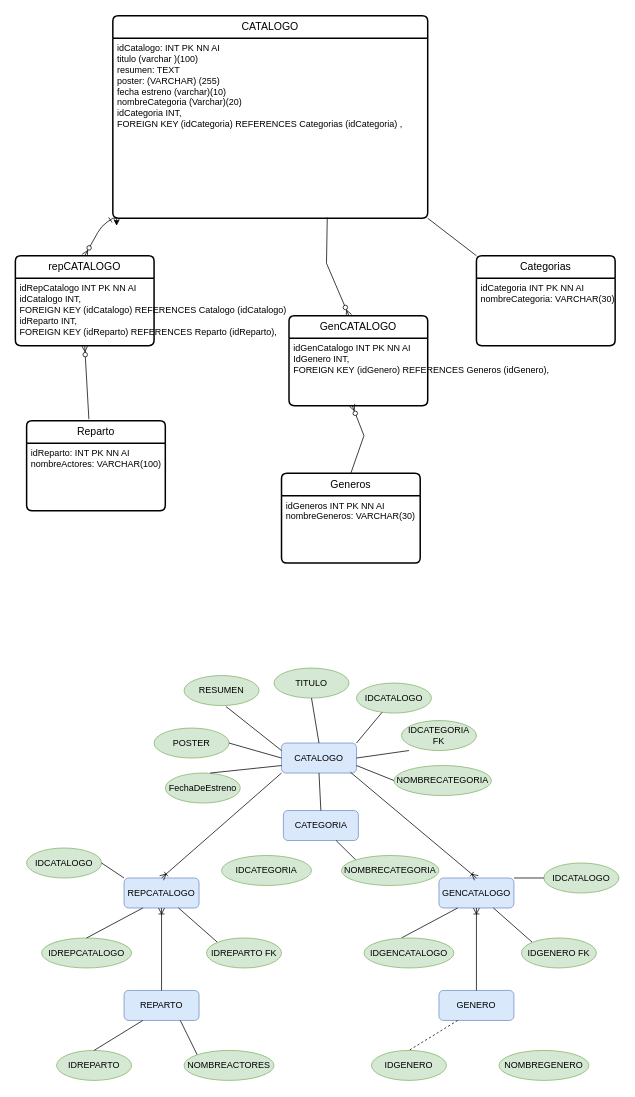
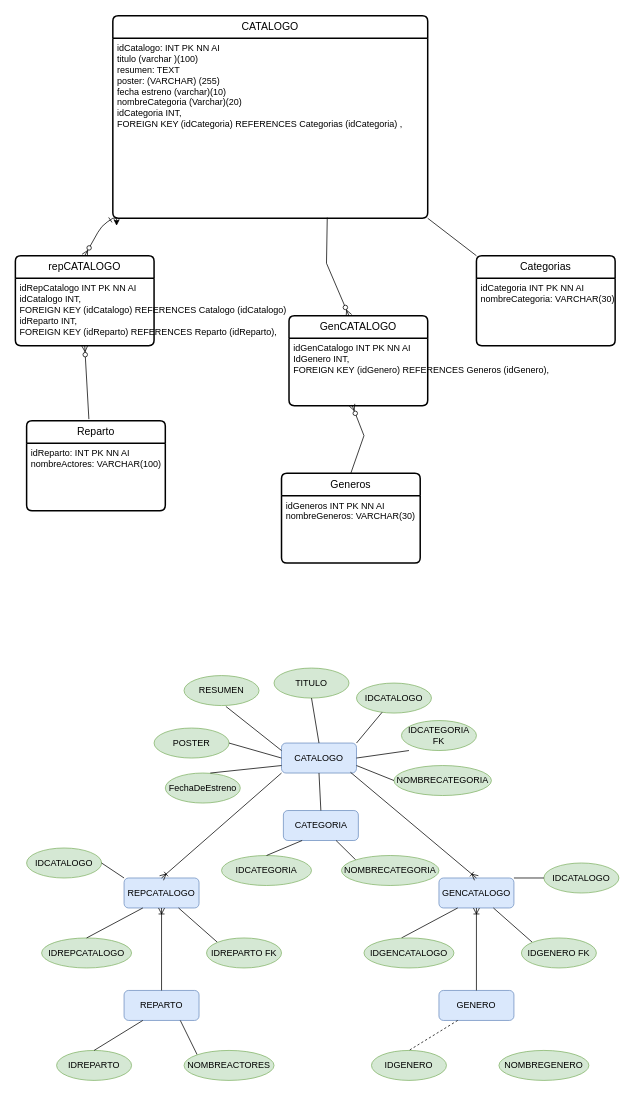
  <mxCell id="0" />
  <mxCell id="1" parent="0" />
  <mxCell id="2" value="" style="fontSize=12;html=1;endArrow=ERzeroToMany;endFill=1;rounded=0;exitX=0.681;exitY=0.996;exitDx=0;exitDy=0;exitPerimeter=0;entryX=0.432;entryY=0;entryDx=0;entryDy=0;entryPerimeter=0;" parent="1" source="6" target="13" edge="1"><mxGeometry width="100" height="100" relative="1" as="geometry"><mxPoint x="465" y="410" as="sourcePoint" /><mxPoint x="385" y="360" as="targetPoint" /><Array as="points"><mxPoint x="435" y="350" /></Array></mxGeometry></mxCell>
  <mxCell id="3" value="" style="fontSize=12;html=1;endArrow=ERzeroToMany;endFill=1;rounded=0;exitX=0.449;exitY=-0.017;exitDx=0;exitDy=0;entryX=0.5;entryY=1;entryDx=0;entryDy=0;exitPerimeter=0;" parent="1" edge="1" target="17" source="9"><mxGeometry width="100" height="100" relative="1" as="geometry"><mxPoint x="260.6" y="463.63" as="sourcePoint" /><mxPoint x="245" y="560" as="targetPoint" /></mxGeometry></mxCell>
  <mxCell id="4" value="" style="endArrow=ERzeroToMany;startArrow=ERone;endFill=1;startFill=0;entryX=0.5;entryY=0;entryDx=0;entryDy=0;exitX=0;exitY=1;exitDx=0;exitDy=0;" parent="1" target="16" edge="1" source="6"><mxGeometry width="100" height="100" relative="1" as="geometry"><mxPoint x="55" y="290" as="sourcePoint" /><mxPoint x="35" y="260" as="targetPoint" /><Array as="points"><mxPoint x="135" y="300" /></Array></mxGeometry></mxCell>
  <mxCell id="5" value="CATALOGO" style="swimlane;childLayout=stackLayout;horizontal=1;startSize=30;horizontalStack=0;rounded=1;fontSize=14;fontStyle=0;strokeWidth=2;resizeParent=0;resizeLast=1;shadow=0;dashed=0;align=center;arcSize=8;whiteSpace=wrap;html=1;" parent="1" vertex="1"><mxGeometry x="150" y="20" width="420" height="270" as="geometry"><mxRectangle x="125" y="-180" width="130" height="40" as="alternateBounds" /></mxGeometry></mxCell>
  <mxCell id="6" value="&lt;div&gt;idCatalogo: INT PK NN AI&lt;br&gt;&lt;/div&gt;&lt;div&gt;titulo (varchar )(100)&lt;br&gt;&lt;/div&gt;&lt;div&gt;&lt;div&gt;resumen: TEXT&lt;/div&gt;&lt;/div&gt;&lt;div&gt;poster: (VARCHAR) (255)&lt;/div&gt;&lt;div&gt;fecha estreno (varchar)(10)&lt;/div&gt;&lt;div&gt;nombreCategoria (Varchar)(20)&lt;/div&gt;&lt;div&gt;&lt;div style=&quot;border-color: var(--border-color);&quot;&gt;&lt;div style=&quot;border-color: var(--border-color);&quot;&gt;idCategoria INT,&lt;/div&gt;&lt;div style=&quot;border-color: var(--border-color);&quot;&gt;FOREIGN KEY (idCategoria) REFERENCES Categorias (idCategoria) ,&lt;/div&gt;&lt;div style=&quot;border-color: var(--border-color);&quot;&gt;&lt;br&gt;&lt;/div&gt;&lt;div style=&quot;border-color: var(--border-color);&quot;&gt;&lt;div style=&quot;border-color: var(--border-color);&quot;&gt;&lt;br&gt;&lt;/div&gt;&lt;div style=&quot;border-color: var(--border-color);&quot;&gt;&lt;br&gt;&lt;/div&gt;&lt;/div&gt;&lt;/div&gt;&lt;/div&gt;&lt;div&gt;&lt;br&gt;&lt;/div&gt;" style="align=left;strokeColor=none;fillColor=none;spacingLeft=4;fontSize=12;verticalAlign=top;resizable=0;rotatable=0;part=1;html=1;" parent="5" vertex="1"><mxGeometry y="30" width="420" height="240" as="geometry" /></mxCell>
  <mxCell id="7" value="Categorias" style="swimlane;childLayout=stackLayout;horizontal=1;startSize=30;horizontalStack=0;rounded=1;fontSize=14;fontStyle=0;strokeWidth=2;resizeParent=0;resizeLast=1;shadow=0;dashed=0;align=center;arcSize=8;whiteSpace=wrap;html=1;" parent="1" vertex="1"><mxGeometry x="635" y="340" width="185" height="120" as="geometry"><mxRectangle x="940" y="340" width="130" height="40" as="alternateBounds" /></mxGeometry></mxCell>
  <mxCell id="8" value="&lt;div&gt;idCategoria INT PK NN AI&lt;br&gt;&lt;/div&gt;&lt;div&gt;nombreCategoria: VARCHAR(30)&lt;br&gt;&lt;/div&gt;" style="align=left;strokeColor=none;fillColor=none;spacingLeft=4;fontSize=12;verticalAlign=top;resizable=0;rotatable=0;part=1;html=1;" parent="7" vertex="1"><mxGeometry y="30" width="185" height="90" as="geometry" /></mxCell>
  <mxCell id="9" value="Reparto" style="swimlane;childLayout=stackLayout;horizontal=1;startSize=30;horizontalStack=0;rounded=1;fontSize=14;fontStyle=0;strokeWidth=2;resizeParent=0;resizeLast=1;shadow=0;dashed=0;align=center;arcSize=8;whiteSpace=wrap;html=1;" parent="1" vertex="1"><mxGeometry x="35" y="560" width="185" height="120" as="geometry"><mxRectangle x="940" y="340" width="130" height="40" as="alternateBounds" /></mxGeometry></mxCell>
  <mxCell id="10" value="&lt;div&gt;idReparto: INT PK NN AI&lt;br&gt;&lt;/div&gt;&lt;div&gt;nombreActores: VARCHAR(100)&lt;br&gt;&lt;/div&gt;" style="align=left;strokeColor=none;fillColor=none;spacingLeft=4;fontSize=12;verticalAlign=top;resizable=0;rotatable=0;part=1;html=1;" parent="9" vertex="1"><mxGeometry y="30" width="185" height="90" as="geometry" /></mxCell>
  <mxCell id="11" value="Generos" style="swimlane;childLayout=stackLayout;horizontal=1;startSize=30;horizontalStack=0;rounded=1;fontSize=14;fontStyle=0;strokeWidth=2;resizeParent=0;resizeLast=1;shadow=0;dashed=0;align=center;arcSize=8;whiteSpace=wrap;html=1;" parent="1" vertex="1"><mxGeometry x="375" y="630" width="185" height="120" as="geometry"><mxRectangle x="940" y="340" width="130" height="40" as="alternateBounds" /></mxGeometry></mxCell>
  <mxCell id="12" value="&lt;div&gt;idGeneros INT PK NN AI&lt;br&gt;&lt;/div&gt;&lt;div&gt;nombreGeneros: VARCHAR(30)&lt;br&gt;&lt;/div&gt;" style="align=left;strokeColor=none;fillColor=none;spacingLeft=4;fontSize=12;verticalAlign=top;resizable=0;rotatable=0;part=1;html=1;" parent="11" vertex="1"><mxGeometry y="30" width="185" height="90" as="geometry" /></mxCell>
  <mxCell id="13" value="GenCATALOGO" style="swimlane;childLayout=stackLayout;horizontal=1;startSize=30;horizontalStack=0;rounded=1;fontSize=14;fontStyle=0;strokeWidth=2;resizeParent=0;resizeLast=1;shadow=0;dashed=0;align=center;arcSize=8;whiteSpace=wrap;html=1;" parent="1" vertex="1"><mxGeometry x="385" y="420" width="185" height="120" as="geometry"><mxRectangle x="940" y="340" width="130" height="40" as="alternateBounds" /></mxGeometry></mxCell>
  <mxCell id="14" value="&lt;div&gt;idGenCatalogo INT PK NN AI&lt;br&gt;&lt;/div&gt;&lt;div&gt;&lt;div style=&quot;border-color: var(--border-color);&quot;&gt;IdGenero INT,&lt;/div&gt;&lt;div style=&quot;border-color: var(--border-color);&quot;&gt;FOREIGN KEY (idGenero) REFERENCES Generos (idGenero),&lt;/div&gt;&lt;/div&gt;&lt;div&gt;&lt;br&gt;&lt;/div&gt;" style="align=left;strokeColor=none;fillColor=none;spacingLeft=4;fontSize=12;verticalAlign=top;resizable=0;rotatable=0;part=1;html=1;" parent="13" vertex="1"><mxGeometry y="30" width="185" height="90" as="geometry" /></mxCell>
  <mxCell id="15" value="&lt;div&gt;&lt;br&gt;&lt;/div&gt;" style="align=left;strokeColor=none;fillColor=none;spacingLeft=4;fontSize=12;verticalAlign=top;resizable=0;rotatable=0;part=1;html=1;" parent="13" vertex="1"><mxGeometry y="120" width="185" as="geometry" /></mxCell>
  <mxCell id="16" value="repCATALOGO" style="swimlane;childLayout=stackLayout;horizontal=1;startSize=30;horizontalStack=0;rounded=1;fontSize=14;fontStyle=0;strokeWidth=2;resizeParent=0;resizeLast=1;shadow=0;dashed=0;align=center;arcSize=8;whiteSpace=wrap;html=1;" parent="1" vertex="1"><mxGeometry x="20" y="340" width="185" height="120" as="geometry"><mxRectangle x="940" y="340" width="130" height="40" as="alternateBounds" /></mxGeometry></mxCell>
  <mxCell id="17" value="&lt;div&gt;idRepCatalogo INT PK NN AI&lt;br&gt;&lt;/div&gt;&lt;div&gt;idCatalogo INT,&lt;/div&gt;&lt;div&gt;FOREIGN KEY (idCatalogo) REFERENCES Catalogo (idCatalogo)&lt;br&gt;&lt;/div&gt;&lt;div&gt;&lt;div style=&quot;border-color: var(--border-color);&quot;&gt;idReparto INT,&lt;/div&gt;&lt;div style=&quot;border-color: var(--border-color);&quot;&gt;FOREIGN KEY (idReparto) REFERENCES Reparto (idReparto),&lt;/div&gt;&lt;/div&gt;" style="align=left;strokeColor=none;fillColor=none;spacingLeft=4;fontSize=12;verticalAlign=top;resizable=0;rotatable=0;part=1;html=1;" parent="16" vertex="1"><mxGeometry y="30" width="185" height="90" as="geometry" /></mxCell>
  <mxCell id="18" value="CATALOGO" style="rounded=1;whiteSpace=wrap;html=1;fillColor=#dae8fc;strokeColor=#6c8ebf;" parent="1" vertex="1"><mxGeometry x="375" y="990" width="100" height="40" as="geometry" /></mxCell>
  <mxCell id="19" value="RESUMEN" style="ellipse;whiteSpace=wrap;html=1;fillColor=#d5e8d4;strokeColor=#82b366;" parent="1" vertex="1"><mxGeometry x="245" y="900" width="100" height="40" as="geometry" /></mxCell>
  <mxCell id="20" value="TITULO" style="ellipse;whiteSpace=wrap;html=1;fillColor=#d5e8d4;strokeColor=#82b366;" parent="1" vertex="1"><mxGeometry x="365" y="890" width="100" height="40" as="geometry" /></mxCell>
  <mxCell id="21" value="IDCATALOGO" style="ellipse;whiteSpace=wrap;html=1;fillColor=#d5e8d4;strokeColor=#82b366;" parent="1" vertex="1"><mxGeometry x="475" y="910" width="100" height="40" as="geometry" /></mxCell>
  <mxCell id="22" value="POSTER" style="ellipse;whiteSpace=wrap;html=1;fillColor=#d5e8d4;strokeColor=#82b366;" parent="1" vertex="1"><mxGeometry x="205" y="970" width="100" height="40" as="geometry" /></mxCell>
  <mxCell id="23" value="IDCATEGORIA FK" style="ellipse;whiteSpace=wrap;html=1;fillColor=#d5e8d4;strokeColor=#82b366;" parent="1" vertex="1"><mxGeometry x="535" y="960" width="100" height="40" as="geometry" /></mxCell>
  <mxCell id="24" value="FechaDeEstreno" style="ellipse;whiteSpace=wrap;html=1;fillColor=#d5e8d4;strokeColor=#82b366;" parent="1" vertex="1"><mxGeometry x="220" y="1030" width="100" height="40" as="geometry" /></mxCell>
  <mxCell id="25" value="" style="endArrow=none;html=1;rounded=0;entryX=0.558;entryY=1.029;entryDx=0;entryDy=0;entryPerimeter=0;exitX=0;exitY=0.25;exitDx=0;exitDy=0;" parent="1" source="18" target="19" edge="1"><mxGeometry width="50" height="50" relative="1" as="geometry"><mxPoint x="765" y="590" as="sourcePoint" /><mxPoint x="815" y="540" as="targetPoint" /></mxGeometry></mxCell>
  <mxCell id="26" value="" style="endArrow=none;html=1;rounded=0;entryX=0;entryY=0.75;entryDx=0;entryDy=0;exitX=0.6;exitY=0;exitDx=0;exitDy=0;exitPerimeter=0;" parent="1" source="24" target="18" edge="1"><mxGeometry width="50" height="50" relative="1" as="geometry"><mxPoint x="527.1" y="984.42" as="sourcePoint" /><mxPoint x="463.1" y="935.42" as="targetPoint" /></mxGeometry></mxCell>
  <mxCell id="27" value="" style="endArrow=none;html=1;rounded=0;entryX=1;entryY=0.5;entryDx=0;entryDy=0;exitX=0.1;exitY=1;exitDx=0;exitDy=0;exitPerimeter=0;" parent="1" source="23" target="18" edge="1"><mxGeometry width="50" height="50" relative="1" as="geometry"><mxPoint x="455" y="1075" as="sourcePoint" /><mxPoint x="475" y="1015" as="targetPoint" /></mxGeometry></mxCell>
  <mxCell id="28" value="" style="endArrow=none;html=1;rounded=0;entryX=0;entryY=0.5;entryDx=0;entryDy=0;exitX=1;exitY=0.5;exitDx=0;exitDy=0;" parent="1" source="22" target="18" edge="1"><mxGeometry width="50" height="50" relative="1" as="geometry"><mxPoint x="355" y="1010" as="sourcePoint" /><mxPoint x="467.5" y="1007.5" as="targetPoint" /></mxGeometry></mxCell>
  <mxCell id="29" value="" style="endArrow=none;html=1;rounded=0;entryX=1;entryY=0;entryDx=0;entryDy=0;" parent="1" source="21" target="18" edge="1"><mxGeometry width="50" height="50" relative="1" as="geometry"><mxPoint x="545" y="1000" as="sourcePoint" /><mxPoint x="485" y="990" as="targetPoint" /></mxGeometry></mxCell>
  <mxCell id="30" value="" style="endArrow=none;html=1;rounded=0;entryX=0.5;entryY=1;entryDx=0;entryDy=0;exitX=0.5;exitY=0;exitDx=0;exitDy=0;" parent="1" source="18" target="20" edge="1"><mxGeometry width="50" height="50" relative="1" as="geometry"><mxPoint x="565" y="620" as="sourcePoint" /><mxPoint x="505" y="610" as="targetPoint" /></mxGeometry></mxCell>
  <mxCell id="31" value="REPCATALOGO" style="rounded=1;whiteSpace=wrap;html=1;fillColor=#dae8fc;strokeColor=#6c8ebf;" parent="1" vertex="1"><mxGeometry x="165" y="1170" width="100" height="40" as="geometry" /></mxCell>
  <mxCell id="32" value="" style="endArrow=none;html=1;rounded=0;entryX=0;entryY=0;entryDx=0;entryDy=0;" parent="1" source="31" target="34" edge="1"><mxGeometry width="50" height="50" relative="1" as="geometry"><mxPoint x="365" y="1201" as="sourcePoint" /><mxPoint x="275" y="1229" as="targetPoint" /></mxGeometry></mxCell>
  <mxCell id="33" value="IDREPCATALOGO" style="ellipse;whiteSpace=wrap;html=1;fillColor=#d5e8d4;strokeColor=#82b366;" parent="1" vertex="1"><mxGeometry x="55" y="1250" width="120" height="40" as="geometry" /></mxCell>
  <mxCell id="34" value="IDREPARTO FK" style="ellipse;whiteSpace=wrap;html=1;fillColor=#d5e8d4;strokeColor=#82b366;" parent="1" vertex="1"><mxGeometry x="275" y="1250" width="100" height="40" as="geometry" /></mxCell>
  <mxCell id="35" value="" style="endArrow=none;html=1;rounded=0;entryX=0.5;entryY=0;entryDx=0;entryDy=0;exitX=0.25;exitY=1;exitDx=0;exitDy=0;" parent="1" source="31" target="33" edge="1"><mxGeometry width="50" height="50" relative="1" as="geometry"><mxPoint x="355" y="1102" as="sourcePoint" /><mxPoint x="265" y="1130" as="targetPoint" /></mxGeometry></mxCell>
  <mxCell id="36" value="REPARTO" style="rounded=1;whiteSpace=wrap;html=1;fillColor=#dae8fc;strokeColor=#6c8ebf;" parent="1" vertex="1"><mxGeometry x="165" y="1320" width="100" height="40" as="geometry" /></mxCell>
  <mxCell id="37" value="" style="endArrow=none;html=1;rounded=0;entryX=0;entryY=0;entryDx=0;entryDy=0;exitX=0.75;exitY=1;exitDx=0;exitDy=0;" parent="1" source="36" target="39" edge="1"><mxGeometry width="50" height="50" relative="1" as="geometry"><mxPoint x="355" y="1471" as="sourcePoint" /><mxPoint x="265" y="1499" as="targetPoint" /></mxGeometry></mxCell>
  <mxCell id="38" value="IDREPARTO" style="ellipse;whiteSpace=wrap;html=1;fillColor=#d5e8d4;strokeColor=#82b366;" parent="1" vertex="1"><mxGeometry x="75" y="1400" width="100" height="40" as="geometry" /></mxCell>
  <mxCell id="39" value="NOMBREACTORES" style="ellipse;whiteSpace=wrap;html=1;fillColor=#d5e8d4;strokeColor=#82b366;" parent="1" vertex="1"><mxGeometry x="245" y="1400" width="120" height="40" as="geometry" /></mxCell>
  <mxCell id="40" value="" style="endArrow=none;html=1;rounded=0;entryX=0.5;entryY=0;entryDx=0;entryDy=0;exitX=0.25;exitY=1;exitDx=0;exitDy=0;" parent="1" source="36" target="38" edge="1"><mxGeometry width="50" height="50" relative="1" as="geometry"><mxPoint x="345" y="1372" as="sourcePoint" /><mxPoint x="255" y="1400" as="targetPoint" /></mxGeometry></mxCell>
  <mxCell id="41" value="GENCATALOGO" style="rounded=1;whiteSpace=wrap;html=1;fillColor=#dae8fc;strokeColor=#6c8ebf;" parent="1" vertex="1"><mxGeometry x="585" y="1170" width="100" height="40" as="geometry" /></mxCell>
  <mxCell id="42" value="" style="endArrow=none;html=1;rounded=0;entryX=0;entryY=0;entryDx=0;entryDy=0;" parent="1" source="41" target="43" edge="1"><mxGeometry width="50" height="50" relative="1" as="geometry"><mxPoint x="785" y="1201" as="sourcePoint" /><mxPoint x="695" y="1229" as="targetPoint" /></mxGeometry></mxCell>
  <mxCell id="43" value="IDGENERO FK" style="ellipse;whiteSpace=wrap;html=1;fillColor=#d5e8d4;strokeColor=#82b366;" parent="1" vertex="1"><mxGeometry x="695" y="1250" width="100" height="40" as="geometry" /></mxCell>
  <mxCell id="44" value="" style="endArrow=none;html=1;rounded=0;entryX=0.5;entryY=0;entryDx=0;entryDy=0;exitX=0.25;exitY=1;exitDx=0;exitDy=0;" parent="1" source="41" edge="1"><mxGeometry width="50" height="50" relative="1" as="geometry"><mxPoint x="775" y="1102" as="sourcePoint" /><mxPoint x="535" y="1250" as="targetPoint" /></mxGeometry></mxCell>
  <mxCell id="45" value="GENERO" style="rounded=1;whiteSpace=wrap;html=1;fillColor=#dae8fc;strokeColor=#6c8ebf;" parent="1" vertex="1"><mxGeometry x="585" y="1320" width="100" height="40" as="geometry" /></mxCell>
  <mxCell id="46" value="IDGENERO" style="ellipse;whiteSpace=wrap;html=1;fillColor=#d5e8d4;strokeColor=#82b366;" parent="1" vertex="1"><mxGeometry x="495" y="1400" width="100" height="40" as="geometry" /></mxCell>
  <mxCell id="47" value="NOMBREGENERO" style="ellipse;whiteSpace=wrap;html=1;fillColor=#d5e8d4;strokeColor=#82b366;" parent="1" vertex="1"><mxGeometry x="665" y="1400" width="120" height="40" as="geometry" /></mxCell>
  <mxCell id="48" value="" style="endArrow=none;html=1;rounded=0;entryX=0.5;entryY=0;entryDx=0;entryDy=0;exitX=0.25;exitY=1;exitDx=0;exitDy=0;dashed=1;" parent="1" source="45" target="46" edge="1"><mxGeometry width="50" height="50" relative="1" as="geometry"><mxPoint x="765" y="1372" as="sourcePoint" /><mxPoint x="675" y="1400" as="targetPoint" /></mxGeometry></mxCell>
  <mxCell id="49" value="IDGENCATALOGO" style="ellipse;whiteSpace=wrap;html=1;fillColor=#d5e8d4;strokeColor=#82b366;" parent="1" vertex="1"><mxGeometry x="485" y="1250" width="120" height="40" as="geometry" /></mxCell>
  <mxCell id="50" value="CATEGORIA" style="rounded=1;whiteSpace=wrap;html=1;fillColor=#dae8fc;strokeColor=#6c8ebf;" parent="1" vertex="1"><mxGeometry x="377.5" y="1080" width="100" height="40" as="geometry" /></mxCell>
  <mxCell id="51" value="" style="endArrow=none;html=1;rounded=0;entryX=0;entryY=0;entryDx=0;entryDy=0;" parent="1" source="50" target="53" edge="1"><mxGeometry width="50" height="50" relative="1" as="geometry"><mxPoint x="577.5" y="1091" as="sourcePoint" /><mxPoint x="487.5" y="1119" as="targetPoint" /></mxGeometry></mxCell>
  <mxCell id="52" value="IDCATEGORIA" style="ellipse;whiteSpace=wrap;html=1;fillColor=#d5e8d4;strokeColor=#82b366;" parent="1" vertex="1"><mxGeometry x="295" y="1140" width="120" height="40" as="geometry" /></mxCell>
  <mxCell id="53" value="NOMBRECATEGORIA" style="ellipse;whiteSpace=wrap;html=1;fillColor=#d5e8d4;strokeColor=#82b366;" parent="1" vertex="1"><mxGeometry x="455" y="1140" width="130" height="40" as="geometry" /></mxCell>
+ <mxCell id="54" value="" style="endArrow=none;html=1;rounded=0;entryX=0.5;entryY=0;entryDx=0;entryDy=0;exitX=0.25;exitY=1;exitDx=0;exitDy=0;" parent="1" source="50" target="52" edge="1"><mxGeometry width="50" height="50" relative="1" as="geometry"><mxPoint x="290" y="1160" as="sourcePoint" /><mxPoint x="397.5" y="1020" as="targetPoint" /></mxGeometry></mxCell>
  <mxCell id="55" value="" style="fontSize=12;html=1;endArrow=ERoneToMany;rounded=0;entryX=0.5;entryY=1;entryDx=0;entryDy=0;entryPerimeter=0;" parent="1" source="36" target="31" edge="1"><mxGeometry width="100" height="100" relative="1" as="geometry"><mxPoint x="235" y="1270" as="sourcePoint" /><mxPoint x="215" y="1220" as="targetPoint" /><Array as="points"><mxPoint x="215" y="1270" /></Array></mxGeometry></mxCell>
  <mxCell id="56" value="" style="fontSize=12;html=1;endArrow=ERoneToMany;rounded=0;entryX=0.5;entryY=0;entryDx=0;entryDy=0;exitX=0;exitY=1;exitDx=0;exitDy=0;" parent="1" source="18" target="31" edge="1"><mxGeometry width="100" height="100" relative="1" as="geometry"><mxPoint x="155" y="1110" as="sourcePoint" /><mxPoint x="405" y="1030" as="targetPoint" /></mxGeometry></mxCell>
  <mxCell id="57" value="" style="endArrow=none;html=1;rounded=0;entryX=0.5;entryY=0;entryDx=0;entryDy=0;exitX=0.5;exitY=1;exitDx=0;exitDy=0;" parent="1" source="18" target="50" edge="1"><mxGeometry width="50" height="50" relative="1" as="geometry"><mxPoint x="485" y="1040" as="sourcePoint" /><mxPoint x="410" y="1080" as="targetPoint" /></mxGeometry></mxCell>
  <mxCell id="58" value="" style="endArrow=none;html=1;rounded=0;entryX=1;entryY=1;entryDx=0;entryDy=0;exitX=0;exitY=0;exitDx=0;exitDy=0;" parent="1" source="7" target="6" edge="1"><mxGeometry width="50" height="50" relative="1" as="geometry"><mxPoint x="665" y="260" as="sourcePoint" /><mxPoint x="590" y="300" as="targetPoint" /></mxGeometry></mxCell>
  <mxCell id="59" value="" style="fontSize=12;html=1;endArrow=ERoneToMany;rounded=0;entryX=0.5;entryY=1;entryDx=0;entryDy=0;exitX=0.5;exitY=0;exitDx=0;exitDy=0;" parent="1" source="45" target="41" edge="1"><mxGeometry width="100" height="100" relative="1" as="geometry"><mxPoint x="675" y="1290" as="sourcePoint" /><mxPoint x="925" y="1200" as="targetPoint" /></mxGeometry></mxCell>
  <mxCell id="60" style="edgeStyle=orthogonalEdgeStyle;rounded=0;orthogonalLoop=1;jettySize=auto;html=1;exitX=0;exitY=1;exitDx=0;exitDy=0;" edge="1" parent="1" source="6"><mxGeometry relative="1" as="geometry"><mxPoint x="155" y="300" as="targetPoint" /></mxGeometry></mxCell>
  <mxCell id="61" value="" style="fontSize=12;html=1;endArrow=ERzeroToMany;endFill=1;rounded=0;exitX=0.5;exitY=0;exitDx=0;exitDy=0;entryX=0.454;entryY=0.989;entryDx=0;entryDy=0;entryPerimeter=0;" parent="1" source="11" edge="1" target="14"><mxGeometry width="100" height="100" relative="1" as="geometry"><mxPoint x="419.857" y="580" as="sourcePoint" /><mxPoint x="407" y="630" as="targetPoint" /><Array as="points"><mxPoint x="485" y="580" /></Array></mxGeometry></mxCell>
  <mxCell id="62" value="" style="fontSize=12;html=1;endArrow=ERoneToMany;rounded=0;entryX=0.5;entryY=0;entryDx=0;entryDy=0;exitX=0.92;exitY=0.975;exitDx=0;exitDy=0;exitPerimeter=0;" edge="1" parent="1" source="18" target="41"><mxGeometry width="100" height="100" relative="1" as="geometry"><mxPoint x="495" y="1100" as="sourcePoint" /><mxPoint x="267" y="1280" as="targetPoint" /><Array as="points" /></mxGeometry></mxCell>
  <mxCell id="63" value="IDCATALOGO" style="ellipse;whiteSpace=wrap;html=1;fillColor=#d5e8d4;strokeColor=#82b366;" vertex="1" parent="1"><mxGeometry x="35" y="1130" width="100" height="40" as="geometry" /></mxCell>
  <mxCell id="64" value="" style="endArrow=none;html=1;rounded=0;entryX=1;entryY=0.5;entryDx=0;entryDy=0;exitX=0;exitY=0;exitDx=0;exitDy=0;" edge="1" parent="1" source="31" target="63"><mxGeometry width="50" height="50" relative="1" as="geometry"><mxPoint x="125" y="1180" as="sourcePoint" /><mxPoint x="50" y="1220" as="targetPoint" /></mxGeometry></mxCell>
  <mxCell id="65" value="IDCATALOGO" style="ellipse;whiteSpace=wrap;html=1;fillColor=#d5e8d4;strokeColor=#82b366;" vertex="1" parent="1"><mxGeometry x="725" y="1150" width="100" height="40" as="geometry" /></mxCell>
  <mxCell id="66" value="" style="endArrow=none;html=1;rounded=0;exitX=0;exitY=0.5;exitDx=0;exitDy=0;entryX=1;entryY=0;entryDx=0;entryDy=0;" edge="1" parent="1" source="65" target="41"><mxGeometry width="50" height="50" relative="1" as="geometry"><mxPoint x="695" y="1150" as="sourcePoint" /><mxPoint x="675" y="1180" as="targetPoint" /><Array as="points" /></mxGeometry></mxCell>
  <mxCell id="67" value="NOMBRECATEGORIA" style="ellipse;whiteSpace=wrap;html=1;fillColor=#d5e8d4;strokeColor=#82b366;" vertex="1" parent="1"><mxGeometry x="525" y="1020" width="130" height="40" as="geometry" /></mxCell>
  <mxCell id="68" value="" style="endArrow=none;html=1;rounded=0;entryX=1;entryY=0.75;entryDx=0;entryDy=0;exitX=0;exitY=0.5;exitDx=0;exitDy=0;" edge="1" parent="1" source="67" target="18"><mxGeometry width="50" height="50" relative="1" as="geometry"><mxPoint x="515" y="1030" as="sourcePoint" /><mxPoint x="435" y="1060" as="targetPoint" /></mxGeometry></mxCell>
